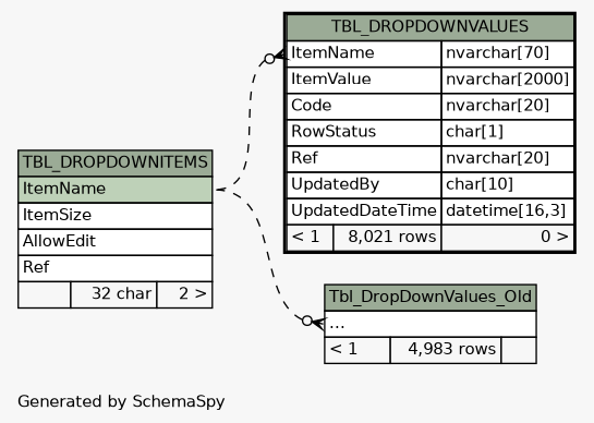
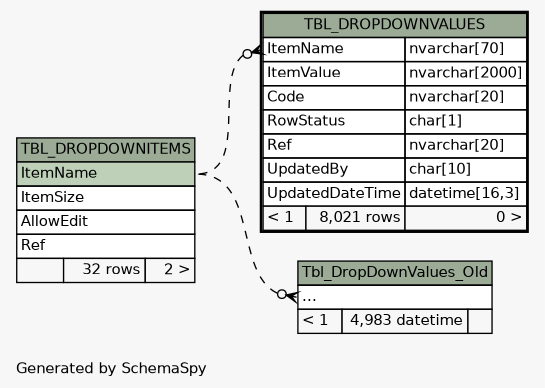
  digraph {
    bgcolor="#f7f7f7"
    fontname=Helvetica
    fontsize=11
    label="\nGenerated by SchemaSpy"
    labeljust=l
    nodesep=0.18
    rankdir=RL
    ranksep=0.46
    node [fontname=Helvetica fontsize=11 shape=plaintext]
    edge [arrowhead=none arrowsize=0.8 arrowtail=crowodot dir=back headport="ItemName:e" style=dashed]
    n1 [label=<     <TABLE BORDER="2" CELLBORDER="1" CELLSPACING="0" BGCOLOR="#ffffff">       <TR><TD COLSPAN="3" BGCOLOR="#9bab96" ALIGN="CENTER">TBL_DROPDOWNVALUES</TD></TR>       <TR><TD PORT="ItemName" COLSPAN="2" ALIGN="LEFT">ItemName</TD><TD PORT="ItemName.type" ALIGN="LEFT">nvarchar[70]</TD></TR>       <TR><TD PORT="ItemValue" COLSPAN="2" ALIGN="LEFT">ItemValue</TD><TD PORT="ItemValue.type" ALIGN="LEFT">nvarchar[2000]</TD></TR>       <TR><TD PORT="Code" COLSPAN="2" ALIGN="LEFT">Code</TD><TD PORT="Code.type" ALIGN="LEFT">nvarchar[20]</TD></TR>       <TR><TD PORT="RowStatus" COLSPAN="2" ALIGN="LEFT">RowStatus</TD><TD PORT="RowStatus.type" ALIGN="LEFT">char[1]</TD></TR>       <TR><TD PORT="Ref" COLSPAN="2" ALIGN="LEFT">Ref</TD><TD PORT="Ref.type" ALIGN="LEFT">nvarchar[20]</TD></TR>       <TR><TD PORT="UpdatedBy" COLSPAN="2" ALIGN="LEFT">UpdatedBy</TD><TD PORT="UpdatedBy.type" ALIGN="LEFT">char[10]</TD></TR>       <TR><TD PORT="UpdatedDateTime" COLSPAN="2" ALIGN="LEFT">UpdatedDateTime</TD><TD PORT="UpdatedDateTime.type" ALIGN="LEFT">datetime[16,3]</TD></TR>       <TR><TD ALIGN="LEFT" BGCOLOR="#f7f7f7">&lt; 1</TD><TD ALIGN="RIGHT" BGCOLOR="#f7f7f7">8,021 rows</TD><TD ALIGN="RIGHT" BGCOLOR="#f7f7f7">0 &gt;</TD></TR>     </TABLE>>]
-   n2 [label=<     <TABLE BORDER="0" CELLBORDER="1" CELLSPACING="0" BGCOLOR="#ffffff">       <TR><TD COLSPAN="3" BGCOLOR="#9bab96" ALIGN="CENTER">TBL_DROPDOWNITEMS</TD></TR>       <TR><TD PORT="ItemName" COLSPAN="3" BGCOLOR="#bed1b8" ALIGN="LEFT">ItemName</TD></TR>       <TR><TD PORT="ItemSize" COLSPAN="3" ALIGN="LEFT">ItemSize</TD></TR>       <TR><TD PORT="AllowEdit" COLSPAN="3" ALIGN="LEFT">AllowEdit</TD></TR>       <TR><TD PORT="Ref" COLSPAN="3" ALIGN="LEFT">Ref</TD></TR>       <TR><TD ALIGN="LEFT" BGCOLOR="#f7f7f7">  </TD><TD ALIGN="RIGHT" BGCOLOR="#f7f7f7">32 char</TD><TD ALIGN="RIGHT" BGCOLOR="#f7f7f7">2 &gt;</TD></TR>     </TABLE>>]
-   n3 [label=<     <TABLE BORDER="0" CELLBORDER="1" CELLSPACING="0" BGCOLOR="#ffffff">       <TR><TD COLSPAN="3" BGCOLOR="#9bab96" ALIGN="CENTER">Tbl_DropDownValues_Old</TD></TR>       <TR><TD PORT="elipses" COLSPAN="3" ALIGN="LEFT">...</TD></TR>       <TR><TD ALIGN="LEFT" BGCOLOR="#f7f7f7">&lt; 1</TD><TD ALIGN="RIGHT" BGCOLOR="#f7f7f7">4,983 rows</TD><TD ALIGN="RIGHT" BGCOLOR="#f7f7f7">  </TD></TR>     </TABLE>>]
+   n2 [label=<     <TABLE BORDER="0" CELLBORDER="1" CELLSPACING="0" BGCOLOR="#ffffff">       <TR><TD COLSPAN="3" BGCOLOR="#9bab96" ALIGN="CENTER">TBL_DROPDOWNITEMS</TD></TR>       <TR><TD PORT="ItemName" COLSPAN="3" BGCOLOR="#bed1b8" ALIGN="LEFT">ItemName</TD></TR>       <TR><TD PORT="ItemSize" COLSPAN="3" ALIGN="LEFT">ItemSize</TD></TR>       <TR><TD PORT="AllowEdit" COLSPAN="3" ALIGN="LEFT">AllowEdit</TD></TR>       <TR><TD PORT="Ref" COLSPAN="3" ALIGN="LEFT">Ref</TD></TR>       <TR><TD ALIGN="LEFT" BGCOLOR="#f7f7f7">  </TD><TD ALIGN="RIGHT" BGCOLOR="#f7f7f7">32 rows</TD><TD ALIGN="RIGHT" BGCOLOR="#f7f7f7">2 &gt;</TD></TR>     </TABLE>>]
+   n3 [label=<     <TABLE BORDER="0" CELLBORDER="1" CELLSPACING="0" BGCOLOR="#ffffff">       <TR><TD COLSPAN="3" BGCOLOR="#9bab96" ALIGN="CENTER">Tbl_DropDownValues_Old</TD></TR>       <TR><TD PORT="elipses" COLSPAN="3" ALIGN="LEFT">...</TD></TR>       <TR><TD ALIGN="LEFT" BGCOLOR="#f7f7f7">&lt; 1</TD><TD ALIGN="RIGHT" BGCOLOR="#f7f7f7">4,983 datetime</TD><TD ALIGN="RIGHT" BGCOLOR="#f7f7f7">  </TD></TR>     </TABLE>>]
    n1 -> n2 [tailport="ItemName:w"]
    n3 -> n2 [tailport="elipses:w"]
  }
